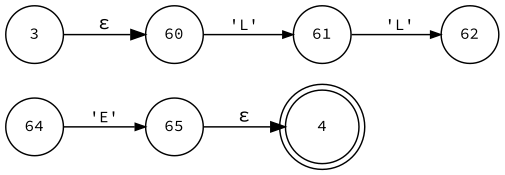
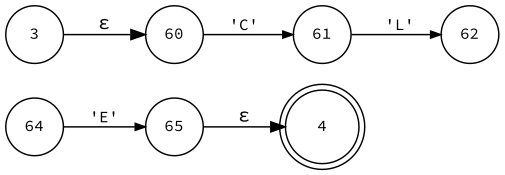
  digraph {
    fontname="Source Code Pro"
    rankdir=LR
    node [fixedsize=true fontname="Source Code Pro" fontsize=11 shape=circle peripheries=1]
    edge [arrowhead=normal arrowsize=.7 fontname="Source Code Pro" fontsize=11]
    n1 [label=4 shape=doublecircle width=.6 peripheries=""]
    n2 [label=64 width=.55]
    n3 [label=65 width=.55]
    n4 [label=3 width=.55]
    n5 [label=60 width=.55]
    n6 [label=61 width=.55]
    n7 [label=62 width=.55]
    n2 -> n3 [label="'E'"]
    n3 -> n1 [label="&epsilon;" arrowhead="" arrowsize="" fontsize=""]
    n4 -> n5 [label="&epsilon;" arrowhead="" arrowsize="" fontsize=""]
-   n5 -> n6 [label="'L'"]
+   n5 -> n6 [label="'C'"]
    n6 -> n7 [label="'L'"]
  }
